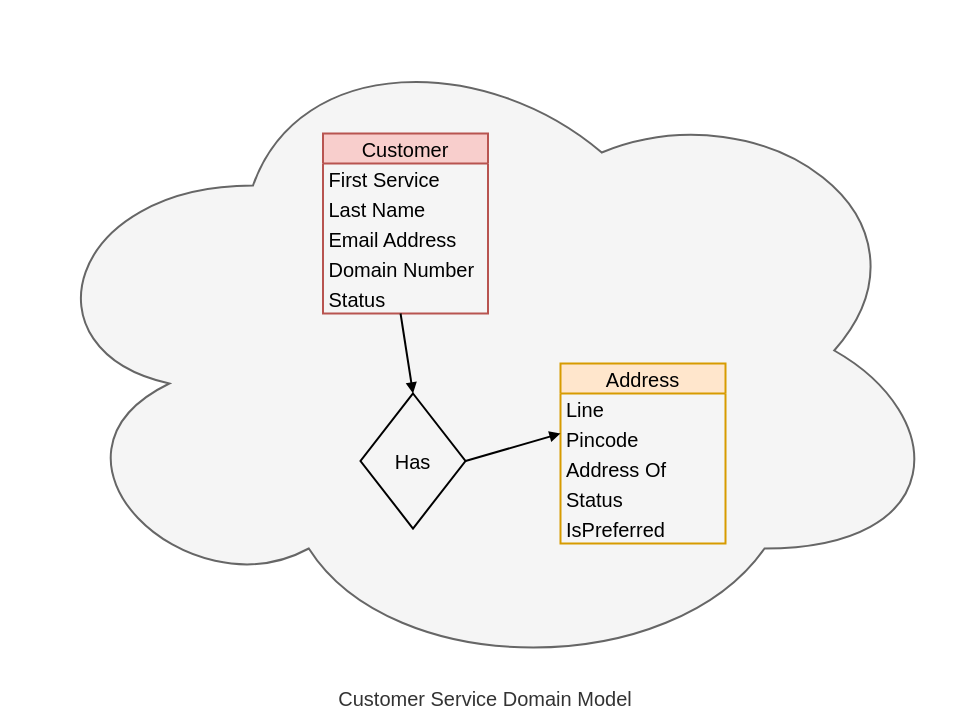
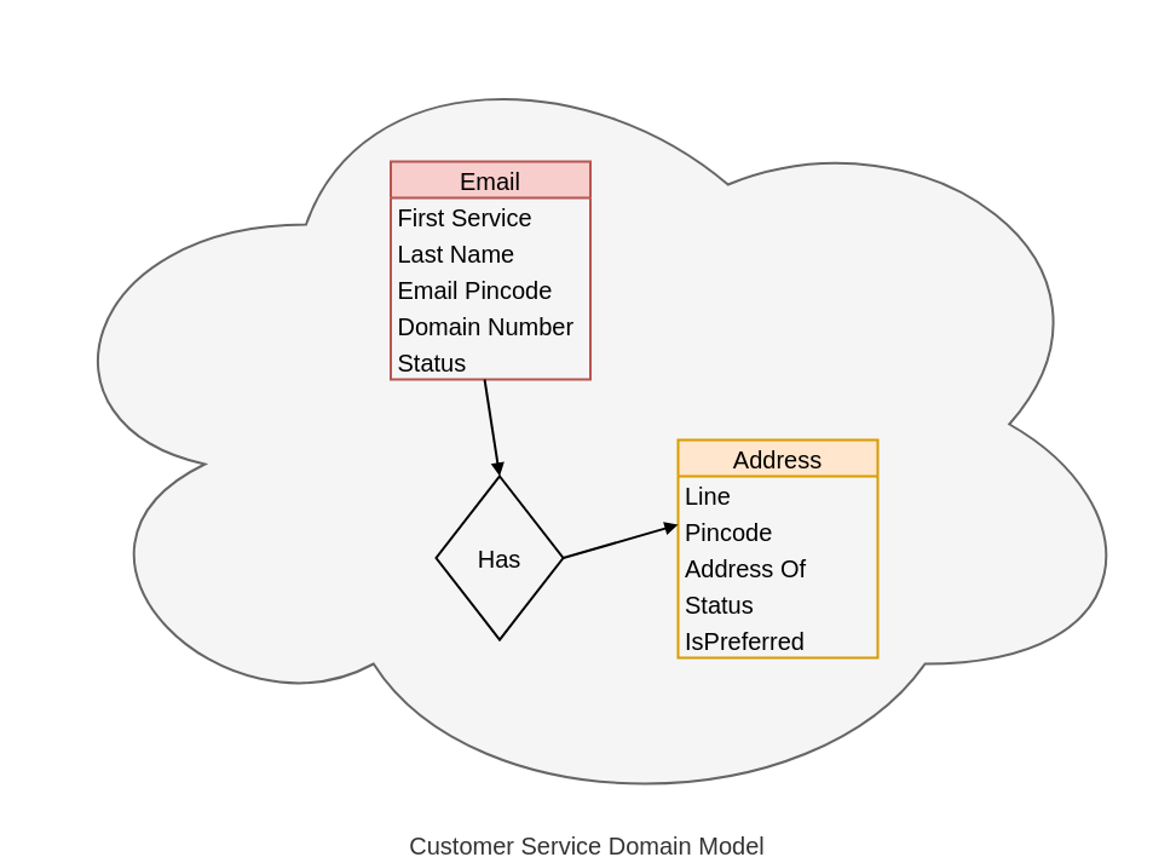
  <mxCell id="0" />
  <mxCell id="1" parent="0" />
  <mxCell id="2" value="Customer Service Domain Model" style="ellipse;shape=cloud;whiteSpace=wrap;html=1;fillColor=#f5f5f5;fontColor=#333333;strokeColor=#666666;strokeWidth=2;labelPosition=center;verticalLabelPosition=bottom;align=center;verticalAlign=top;fontSize=20;" parent="1" vertex="1"><mxGeometry x="20" y="20" width="930" height="660" as="geometry" /></mxCell>
- <mxCell id="3" value="Customer" style="swimlane;fontStyle=0;childLayout=stackLayout;horizontal=1;startSize=30;horizontalStack=0;resizeParent=1;resizeParentMax=0;resizeLast=0;collapsible=1;marginBottom=0;fillColor=#f8cecc;strokeColor=#b85450;fontSize=20;strokeWidth=2;" parent="1" vertex="1"><mxGeometry x="322.5" y="133" width="165" height="180" as="geometry" /></mxCell>
+ <mxCell id="3" value="Email" style="swimlane;fontStyle=0;childLayout=stackLayout;horizontal=1;startSize=30;horizontalStack=0;resizeParent=1;resizeParentMax=0;resizeLast=0;collapsible=1;marginBottom=0;fillColor=#f8cecc;strokeColor=#b85450;fontSize=20;strokeWidth=2;" parent="1" vertex="1"><mxGeometry x="322.5" y="133" width="165" height="180" as="geometry" /></mxCell>
  <mxCell id="4" value="First Service" style="text;strokeColor=none;fillColor=none;align=left;verticalAlign=middle;spacingLeft=4;spacingRight=4;overflow=hidden;points=[[0,0.5],[1,0.5]];portConstraint=eastwest;rotatable=0;fontSize=20;strokeWidth=2;" parent="3" vertex="1"><mxGeometry y="30" width="165" height="30" as="geometry" /></mxCell>
  <mxCell id="5" value="Last Name" style="text;strokeColor=none;fillColor=none;align=left;verticalAlign=middle;spacingLeft=4;spacingRight=4;overflow=hidden;points=[[0,0.5],[1,0.5]];portConstraint=eastwest;rotatable=0;fontSize=20;strokeWidth=2;" parent="3" vertex="1"><mxGeometry y="60" width="165" height="30" as="geometry" /></mxCell>
- <mxCell id="6" value="Email Address" style="text;strokeColor=none;fillColor=none;align=left;verticalAlign=middle;spacingLeft=4;spacingRight=4;overflow=hidden;points=[[0,0.5],[1,0.5]];portConstraint=eastwest;rotatable=0;fontSize=20;strokeWidth=2;" parent="3" vertex="1"><mxGeometry y="90" width="165" height="30" as="geometry" /></mxCell>
+ <mxCell id="6" value="Email Pincode" style="text;strokeColor=none;fillColor=none;align=left;verticalAlign=middle;spacingLeft=4;spacingRight=4;overflow=hidden;points=[[0,0.5],[1,0.5]];portConstraint=eastwest;rotatable=0;fontSize=20;strokeWidth=2;" parent="3" vertex="1"><mxGeometry y="90" width="165" height="30" as="geometry" /></mxCell>
  <mxCell id="7" value="Domain Number" style="text;strokeColor=none;fillColor=none;align=left;verticalAlign=middle;spacingLeft=4;spacingRight=4;overflow=hidden;points=[[0,0.5],[1,0.5]];portConstraint=eastwest;rotatable=0;fontSize=20;strokeWidth=2;" parent="3" vertex="1"><mxGeometry y="120" width="165" height="30" as="geometry" /></mxCell>
  <mxCell id="8" value="Status" style="text;strokeColor=none;fillColor=none;align=left;verticalAlign=middle;spacingLeft=4;spacingRight=4;overflow=hidden;points=[[0,0.5],[1,0.5]];portConstraint=eastwest;rotatable=0;fontSize=20;strokeWidth=2;" parent="3" vertex="1"><mxGeometry y="150" width="165" height="30" as="geometry" /></mxCell>
  <mxCell id="9" value="Address" style="swimlane;fontStyle=0;childLayout=stackLayout;horizontal=1;startSize=30;horizontalStack=0;resizeParent=1;resizeParentMax=0;resizeLast=0;collapsible=1;marginBottom=0;fillColor=#ffe6cc;strokeColor=#d79b00;fontSize=20;strokeWidth=2;" parent="1" vertex="1"><mxGeometry x="560" y="363" width="165" height="180" as="geometry" /></mxCell>
  <mxCell id="10" value="Line" style="text;strokeColor=none;fillColor=none;align=left;verticalAlign=middle;spacingLeft=4;spacingRight=4;overflow=hidden;points=[[0,0.5],[1,0.5]];portConstraint=eastwest;rotatable=0;fontSize=20;strokeWidth=2;" parent="9" vertex="1"><mxGeometry y="30" width="165" height="30" as="geometry" /></mxCell>
  <mxCell id="11" value="Pincode" style="text;strokeColor=none;fillColor=none;align=left;verticalAlign=middle;spacingLeft=4;spacingRight=4;overflow=hidden;points=[[0,0.5],[1,0.5]];portConstraint=eastwest;rotatable=0;fontSize=20;strokeWidth=2;" vertex="1" parent="9"><mxGeometry y="60" width="165" height="30" as="geometry" /></mxCell>
  <mxCell id="12" value="Address Of" style="text;strokeColor=none;fillColor=none;align=left;verticalAlign=middle;spacingLeft=4;spacingRight=4;overflow=hidden;points=[[0,0.5],[1,0.5]];portConstraint=eastwest;rotatable=0;fontSize=20;strokeWidth=2;" vertex="1" parent="9"><mxGeometry y="90" width="165" height="30" as="geometry" /></mxCell>
  <mxCell id="13" value="Status" style="text;strokeColor=none;fillColor=none;align=left;verticalAlign=middle;spacingLeft=4;spacingRight=4;overflow=hidden;points=[[0,0.5],[1,0.5]];portConstraint=eastwest;rotatable=0;fontSize=20;strokeWidth=2;" vertex="1" parent="9"><mxGeometry y="120" width="165" height="30" as="geometry" /></mxCell>
  <mxCell id="14" value="IsPreferred " style="text;strokeColor=none;fillColor=none;align=left;verticalAlign=middle;spacingLeft=4;spacingRight=4;overflow=hidden;points=[[0,0.5],[1,0.5]];portConstraint=eastwest;rotatable=0;fontSize=20;strokeWidth=2;" vertex="1" parent="9"><mxGeometry y="150" width="165" height="30" as="geometry" /></mxCell>
  <mxCell id="15" value="Has" style="rhombus;whiteSpace=wrap;html=1;fontSize=20;fillColor=none;strokeWidth=2;" parent="1" vertex="1"><mxGeometry x="360" y="393" width="105" height="135" as="geometry" /></mxCell>
  <mxCell id="16" style="edgeStyle=none;html=1;exitX=0.47;exitY=1;exitDx=0;exitDy=0;entryX=0.5;entryY=0;entryDx=0;entryDy=0;fontSize=20;exitPerimeter=0;endArrow=block;endFill=1;strokeWidth=2;" parent="1" source="8" target="15" edge="1"><mxGeometry relative="1" as="geometry" /></mxCell>
  <mxCell id="17" style="edgeStyle=none;html=1;exitX=1;exitY=0.5;exitDx=0;exitDy=0;fontSize=20;endArrow=block;endFill=1;strokeWidth=2;" parent="1" source="15" edge="1"><mxGeometry relative="1" as="geometry"><mxPoint x="410.05" y="343" as="sourcePoint" /><mxPoint x="560" y="433" as="targetPoint" /></mxGeometry></mxCell>
